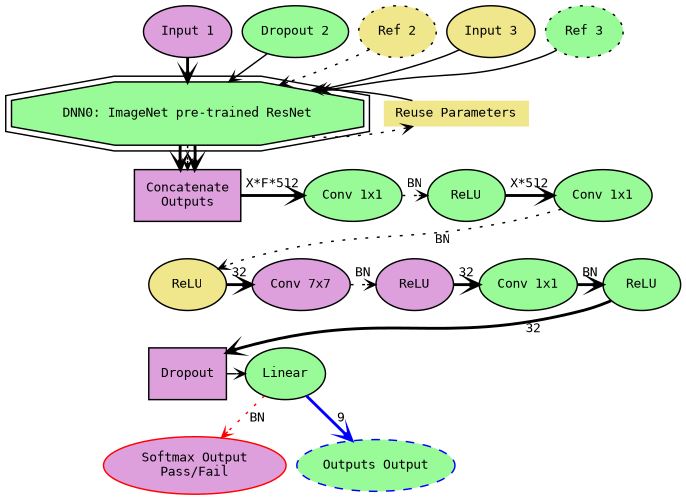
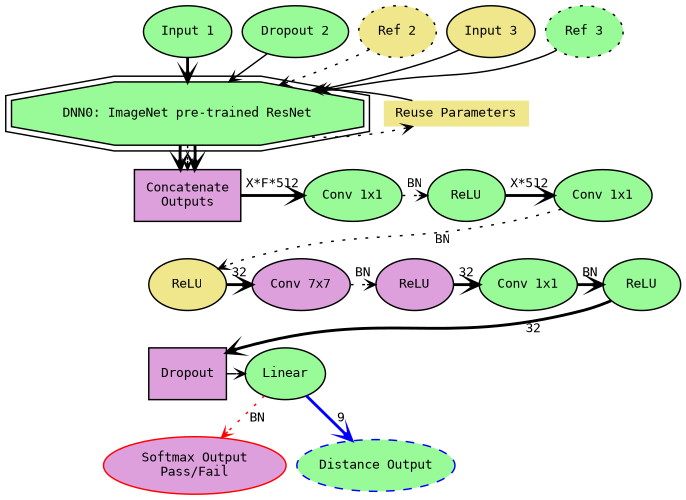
  digraph {
    fontname="DejaVu Sans Mono"
    nodesep=0.1
    rankdir=UD
    ranksep=0.2
    node [fillcolor=palegreen fixedsize=false fontname="DejaVu Sans Mono" fontsize=9 style=filled]
    edge [arrowhead=vee arrowsize=0.6 fontname="DejaVu Sans Mono" fontsize=9 style=bold]
    n1 [label="DNN0: ImageNet pre-trained ResNet" shape=doubleoctagon]
    n2 [fillcolor=khaki height=0.1 label="Reuse Parameters" shape=none width=0.1]
-   n3 [fillcolor=plum label="Input 1" shape=ellipse]
+   n3 [label="Input 1" shape=ellipse]
    n4 [label="Dropout 2" shape=ellipse]
    n5 [fillcolor=khaki label="Ref 2" shape=ellipse style="dotted,filled"]
    n6 [fillcolor=khaki label="Input 3" shape=ellipse]
    n7 [label="Ref 3" shape=ellipse style="dotted,filled"]
    n8 [fillcolor=plum label="Concatenate\nOutputs" shape=box]
    n9 [label="Conv 1x1"]
    n10 [label="Conv 1x1"]
    n11 [label=ReLU]
    n12 [fillcolor=plum label="Conv 7x7"]
    n13 [label="Conv 1x1"]
    n14 [fillcolor=khaki label=ReLU]
    n15 [fillcolor=plum label=ReLU]
    n16 [label=ReLU]
    Dropout [fillcolor=plum shape=box]
    n18 [label=Linear]
    n19 [color=red fillcolor=plum label="Softmax Output\nPass/Fail" shape=ellipse]
-   n20 [color=blue label="Outputs Output" shape=ellipse style="dashed,filled"]
+   n20 [color=blue label="Distance Output" shape=ellipse style="dashed,filled"]
    subgraph sub_1 {
      rank=same
      n1
      n2
    }
    subgraph sub_2 {
      rank=same
      n3
      n4
      n5
      n6
      n7
    }
    subgraph sub_3 {
      rank=same
      n8
      n9
      n10
      n11
    }
    subgraph sub_4 {
      rank=same
      n12
      n13
      n14
      n15
      n16
    }
    subgraph sub_5 {
      rank=same
      Dropout
      n18
    }
    subgraph sub_6 {
      rank=same
      n19
      n20
    }
    n1 -> n2 [style=dotted]
    n1 -> n8 [weight=1]
    n1 -> n8 [style=dotted weight=1]
    n1 -> n8 [weight=1]
    n2 -> n1 [style=solid]
    n3 -> n1 [weight=10]
    n4 -> n1 [style=solid]
    n5 -> n1 [style=dotted]
    n6 -> n1 [style=solid]
    n7 -> n1 [style=solid]
    n8 -> n9 [label="X*F*512"]
    n8 -> n14 [style=invis weight=10]
    n9 -> n11 [label=BN style=dotted]
    n10 -> n14 [label=BN style=dotted]
    n11 -> n10 [label="X*512"]
    n12 -> n15 [label=BN style=dotted]
    n13 -> n16 [label=BN]
    n14 -> n12 [label=32]
    n15 -> n13 [label=32]
    n16 -> Dropout [label=32]
    Dropout -> n14 [style=invis weight=10]
    Dropout -> n18 [style=solid]
    n18 -> n19 [color=red label=BN style=dotted]
    n18 -> n20 [color=blue label=9]
  }
